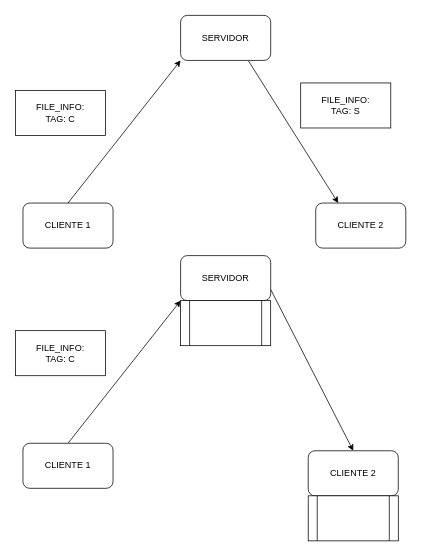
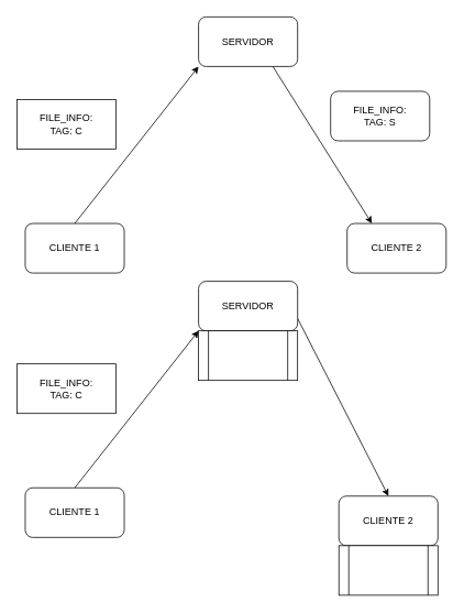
  <mxCell id="0" />
  <mxCell id="1" parent="0" />
  <mxCell id="2" style="edgeStyle=none;html=1;exitX=0.5;exitY=0;exitDx=0;exitDy=0;entryX=0;entryY=1;entryDx=0;entryDy=0;" edge="1" parent="1" source="3" target="6"><mxGeometry relative="1" as="geometry" /></mxCell>
  <mxCell id="3" value="CLIENTE 1" style="rounded=1;whiteSpace=wrap;html=1;" vertex="1" parent="1"><mxGeometry x="30" y="270" width="120" height="60" as="geometry" /></mxCell>
  <mxCell id="4" value="CLIENTE 2" style="rounded=1;whiteSpace=wrap;html=1;" vertex="1" parent="1"><mxGeometry x="420" y="270" width="120" height="60" as="geometry" /></mxCell>
  <mxCell id="5" style="edgeStyle=none;html=1;exitX=0.75;exitY=1;exitDx=0;exitDy=0;entryX=0.25;entryY=0;entryDx=0;entryDy=0;" edge="1" parent="1" source="6" target="4"><mxGeometry relative="1" as="geometry" /></mxCell>
  <mxCell id="6" value="SERVIDOR" style="rounded=1;whiteSpace=wrap;html=1;" vertex="1" parent="1"><mxGeometry x="240" y="20" width="120" height="60" as="geometry" /></mxCell>
  <mxCell id="7" value="FILE_INFO:&lt;br&gt;TAG: C" style="rounded=0;whiteSpace=wrap;html=1;" vertex="1" parent="1"><mxGeometry x="20" y="120" width="120" height="60" as="geometry" /></mxCell>
- <mxCell id="8" value="FILE_INFO:&lt;br&gt;TAG: S" style="rounded=0;whiteSpace=wrap;html=1;" vertex="1" parent="1"><mxGeometry x="400" y="110" width="120" height="60" as="geometry" /></mxCell>
+ <mxCell id="8" value="FILE_INFO:&lt;br&gt;TAG: S" style="whiteSpace=wrap;html=1;rounded=1;" vertex="1" parent="1"><mxGeometry x="400" y="110" width="120" height="60" as="geometry" /></mxCell>
  <mxCell id="9" style="edgeStyle=none;html=1;exitX=0.5;exitY=0;exitDx=0;exitDy=0;entryX=0;entryY=1;entryDx=0;entryDy=0;" edge="1" parent="1" source="10" target="12"><mxGeometry relative="1" as="geometry" /></mxCell>
  <mxCell id="10" value="CLIENTE 1" style="rounded=1;whiteSpace=wrap;html=1;" vertex="1" parent="1"><mxGeometry x="30" y="590" width="120" height="60" as="geometry" /></mxCell>
  <mxCell id="11" style="edgeStyle=none;html=1;exitX=1;exitY=0.75;exitDx=0;exitDy=0;entryX=0.5;entryY=0;entryDx=0;entryDy=0;" edge="1" parent="1" source="12" target="15"><mxGeometry relative="1" as="geometry" /></mxCell>
  <mxCell id="12" value="SERVIDOR" style="rounded=1;whiteSpace=wrap;html=1;" vertex="1" parent="1"><mxGeometry x="240" y="340" width="120" height="60" as="geometry" /></mxCell>
  <mxCell id="13" value="FILE_INFO:&lt;br&gt;TAG: C" style="rounded=0;whiteSpace=wrap;html=1;" vertex="1" parent="1"><mxGeometry x="20" y="440" width="120" height="60" as="geometry" /></mxCell>
  <mxCell id="14" value="" style="shape=process;whiteSpace=wrap;html=1;backgroundOutline=1;" vertex="1" parent="1"><mxGeometry x="240" y="400" width="120" height="60" as="geometry" /></mxCell>
  <mxCell id="15" value="CLIENTE 2" style="rounded=1;whiteSpace=wrap;html=1;" vertex="1" parent="1"><mxGeometry x="410" y="600" width="120" height="60" as="geometry" /></mxCell>
  <mxCell id="16" value="" style="shape=process;whiteSpace=wrap;html=1;backgroundOutline=1;" vertex="1" parent="1"><mxGeometry x="410" y="660" width="120" height="60" as="geometry" /></mxCell>
